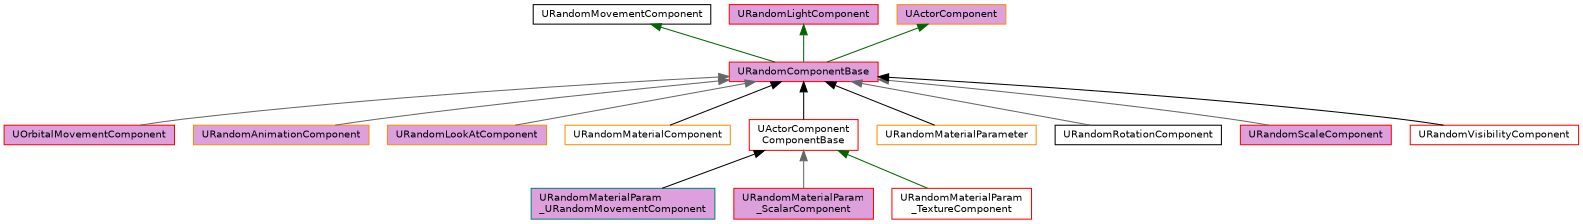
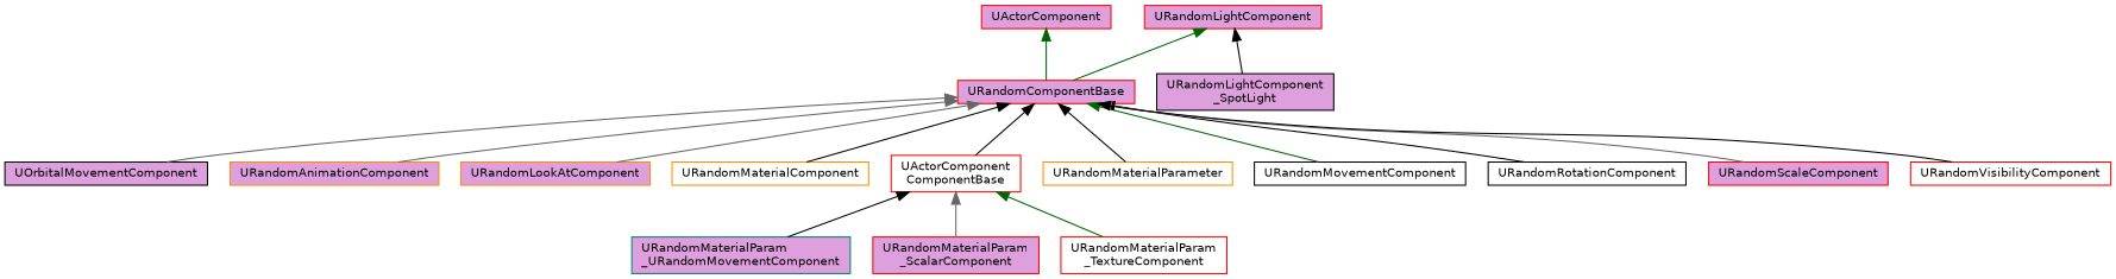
  digraph {
    rankdir=TB
    node [color=red fillcolor=plum fontname=Helvetica fontsize=10 shape=record style=filled]
    edge [color=gray40 dir=back fontname=Helvetica fontsize=10 labelfontname=Helvetica labelfontsize=10 style=solid]
    n1 [fontcolor=black height=0.2 label=URandomComponentBase width=0.4]
-   n2 [height=0.2 label=UOrbitalMovementComponent width=0.4]
+   n2 [color=black height=0.2 label=UOrbitalMovementComponent width=0.4]
    n3 [color=darkorange height=0.2 label=URandomAnimationComponent width=0.4]
    n4 [color=darkorange height=0.2 label=URandomLookAtComponent width=0.4]
    n5 [color=darkorange fillcolor=white height=0.2 label=URandomMaterialComponent width=0.4]
    n6 [fillcolor=white height=0.2 label="UActorComponent\lComponentBase" width=0.4]
    n7 [color=darkorange fillcolor=white height=0.2 label=URandomMaterialParameter width=0.4]
    n8 [color=black fillcolor=white height=0.2 label=URandomMovementComponent width=0.4]
    n9 [color=black fillcolor=white height=0.2 label=URandomRotationComponent width=0.4]
    n10 [height=0.2 label=URandomScaleComponent width=0.4]
    n11 [fillcolor=white height=0.2 label=URandomVisibilityComponent width=0.4]
    n12 [height=0.2 label=URandomLightComponent width=0.4]
+   n13 [color=black height=0.2 label="URandomLightComponent\l_SpotLight" width=0.4]
    n14 [color=teal height=0.2 label="URandomMaterialParam\l_URandomMovementComponent" width=0.4]
    n15 [height=0.2 label="URandomMaterialParam\l_ScalarComponent" width=0.4]
    n16 [fillcolor=white height=0.2 label="URandomMaterialParam\l_TextureComponent" width=0.4]
-   n17 [color=darkorange height=0.2 label=UActorComponent width=0.4]
+   n17 [height=0.2 label=UActorComponent width=0.4]
    n1 -> n2
    n1 -> n3
    n1 -> n4
    n1 -> n5 [color=black]
    n1 -> n6 [color=black]
    n1 -> n7 [color=black]
-   n8 -> n1 [color=darkgreen]
-   n1 -> n9
+   n1 -> n8 [color=darkgreen]
+   n1 -> n9 [color=black]
    n1 -> n10
    n1 -> n11 [color=black]
    n6 -> n14 [color=black]
    n6 -> n15
    n6 -> n16 [color=darkgreen]
    n12 -> n1 [color=darkgreen]
+   n12 -> n13 [color=black]
    n17 -> n1 [color=darkgreen]
  }
